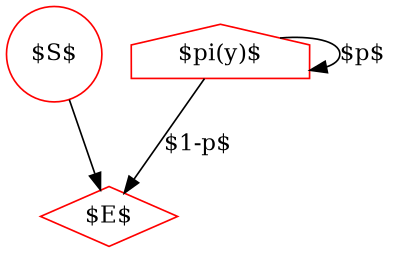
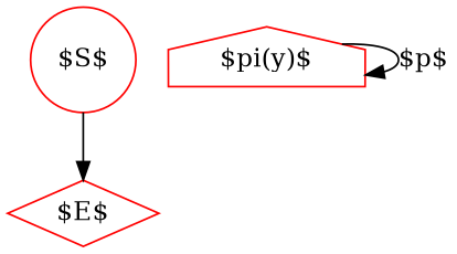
  digraph {
    node [color=red]
    n1 [label="$S$" shape=circle]
    n2 [label="$E$" shape=diamond]
    n3 [label="$\pi(y)$" shape=house]
    n1 -> n2
-   n3 -> n2 [label="$1-p$"]
    n3 -> n3 [label="$p$"]
  }
